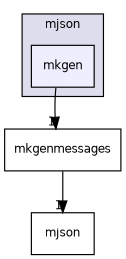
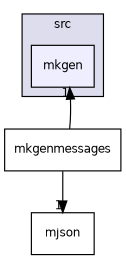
  digraph {
    compound=true
    node [fontname=Helvetica fontsize=10 shape=box]
    edge [headlabel=1 labeldistance=1.5 labelfontname=Helvetica labelfontsize=10]
    n1 [fillcolor="#eeeeff" label=mkgen pencolor=black style=filled]
    n2 [label=mkgenmessages]
    n3 [label=mjson]
    subgraph cluster_1 {
      bgcolor="#ddddee"
      fontname=Helvetica
      fontsize=10
-     label=mjson
+     label=src
      pencolor=black
      n1
    }
-   n1 -> n2
+   n2 -> n1
    n2 -> n3
  }
